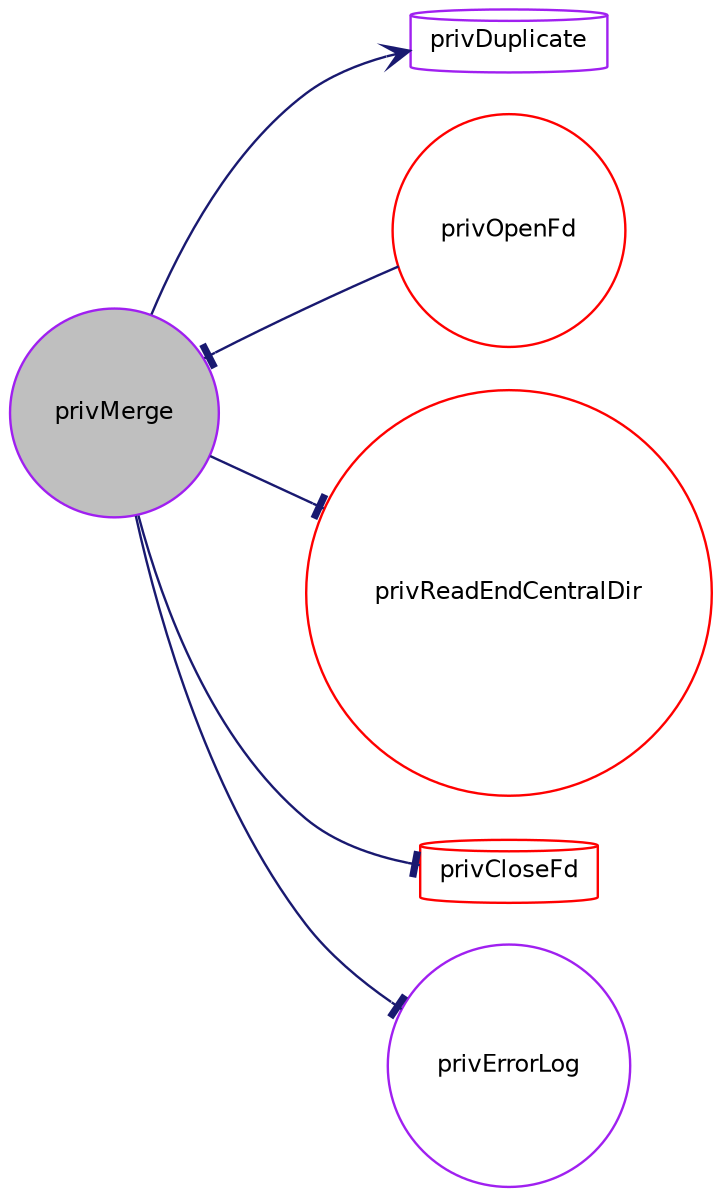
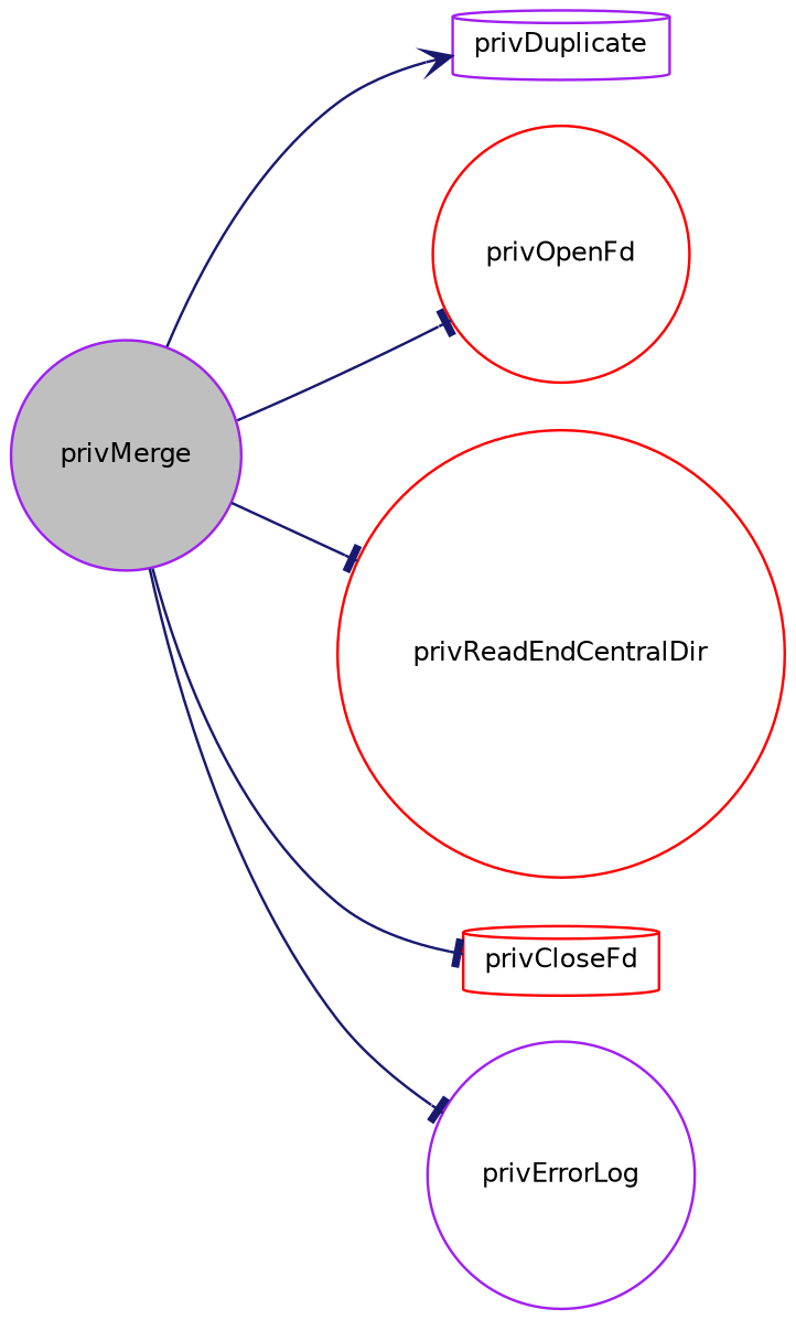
  digraph {
    rankdir=LR
    node [color=purple fillcolor=white fontname=Helvetica fontsize=10 shape=circle style=filled]
    edge [arrowhead=tee color=midnightblue fontname=Helvetica fontsize=10 labelfontname=Helvetica labelfontsize=10 style=solid]
    n1 [fillcolor=grey75 fontcolor=black height=0.2 label=privMerge width=0.4]
    n2 [height=0.2 label=privDuplicate shape=cylinder width=0.4]
    n3 [color=red height=0.2 label=privOpenFd width=0.4]
    n4 [color=red height=0.2 label=privReadEndCentralDir width=0.4]
    n5 [color=red height=0.2 label=privCloseFd shape=cylinder width=0.4]
    n6 [height=0.2 label=privErrorLog width=0.4]
    n1 -> n2 [arrowhead=vee]
-   n3 -> n1
+   n1 -> n3
    n1 -> n4
    n1 -> n5
    n1 -> n6
  }
